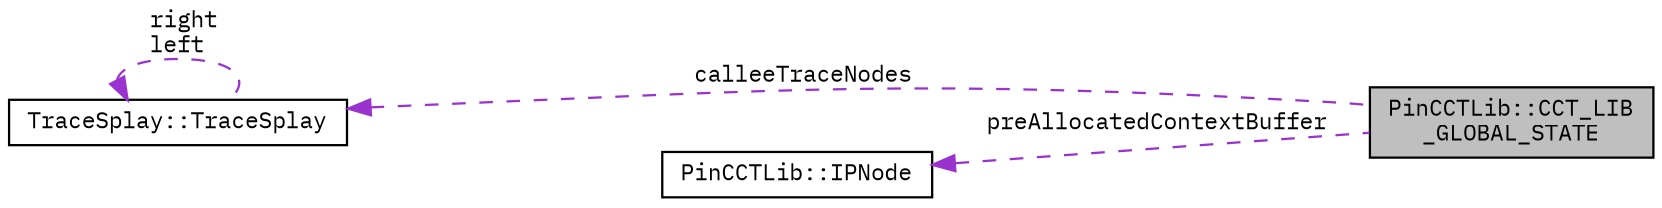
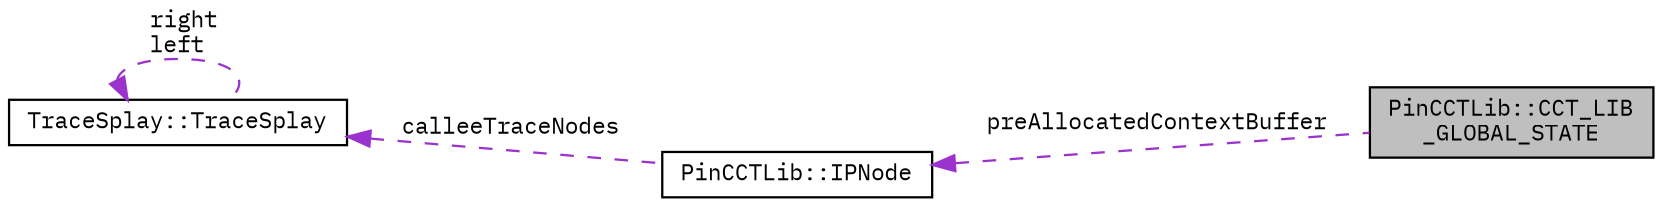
  digraph {
    fontname="IBM Plex Mono"
    rankdir=LR
    node [color=black fillcolor=white fontname="IBM Plex Mono" fontsize=10 shape=record style=filled]
    edge [color=darkorchid3 dir=back fontname="IBM Plex Mono" fontsize=10 labelfontname=Helvetica labelfontsize=10 style=dashed]
    n1 [fillcolor=grey75 fontcolor=black height=0.2 label="PinCCTLib::CCT_LIB\l_GLOBAL_STATE" width=0.4]
    n2 [height=0.2 label="PinCCTLib::IPNode" width=0.4]
    n3 [height=0.2 label="TraceSplay::TraceSplay" width=0.4]
    n2 -> n1 [label=" preAllocatedContextBuffer"]
-   n3 -> n1 [label=" calleeTraceNodes"]
+   n3 -> n2 [label=" calleeTraceNodes"]
    n3 -> n3 [label=" right\nleft"]
  }
